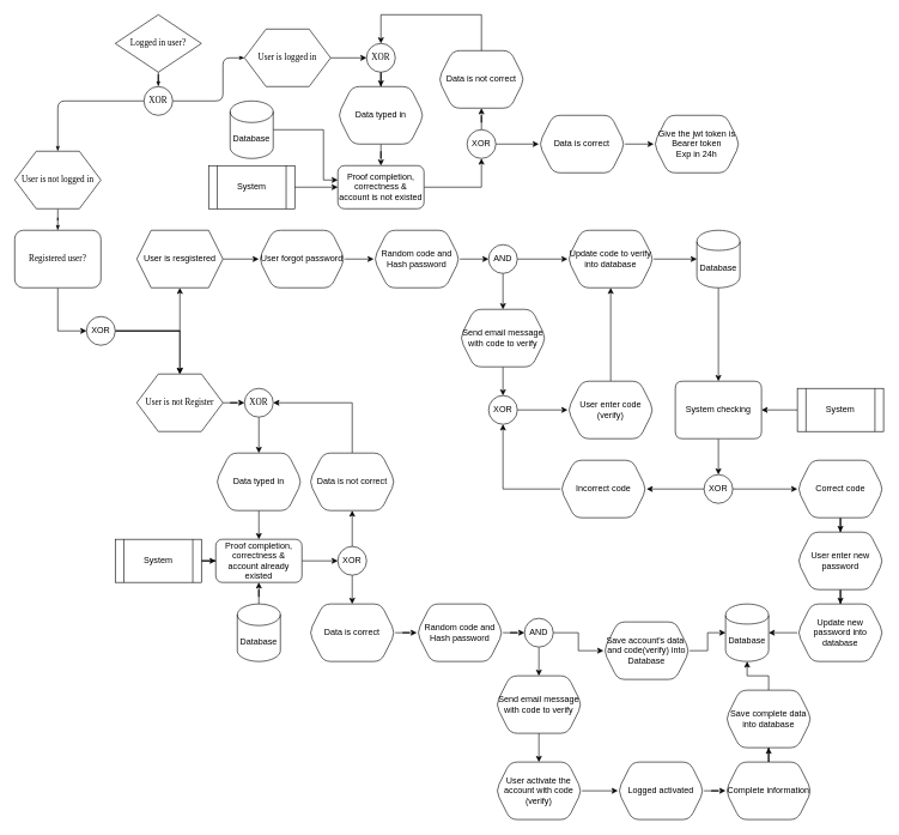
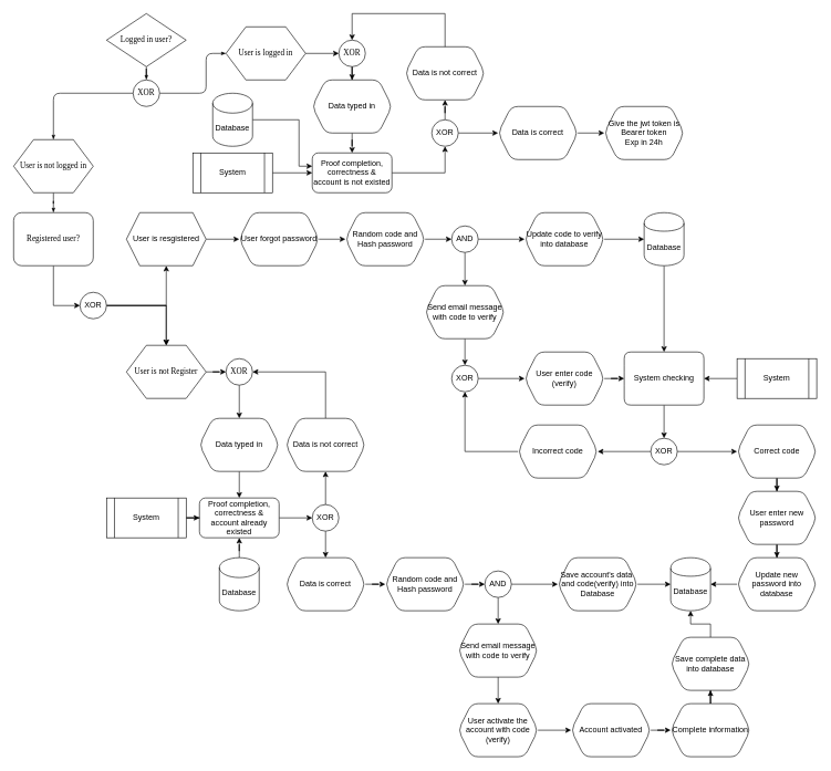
  <mxCell id="0" />
  <mxCell id="1" parent="0" />
  <mxCell id="2" style="edgeStyle=orthogonalEdgeStyle;rounded=1;html=1;labelBackgroundColor=none;startArrow=none;startFill=0;startSize=5;endArrow=classicThin;endFill=1;endSize=5;jettySize=auto;orthogonalLoop=1;strokeWidth=1;fontFamily=Verdana;fontSize=8" parent="1" source="3" target="6" edge="1"><mxGeometry relative="1" as="geometry" /></mxCell>
  <mxCell id="3" value="Logged in user?" style="rhombus;whiteSpace=wrap;html=1;shadow=0;labelBackgroundColor=none;strokeWidth=1;fontFamily=Verdana;fontSize=12;align=center;" parent="1" vertex="1"><mxGeometry x="160" y="20" width="120" height="80" as="geometry" /></mxCell>
  <mxCell id="4" style="edgeStyle=orthogonalEdgeStyle;rounded=1;html=1;labelBackgroundColor=none;startArrow=none;startFill=0;startSize=5;endArrow=classicThin;endFill=1;endSize=5;jettySize=auto;orthogonalLoop=1;strokeWidth=1;fontFamily=Verdana;fontSize=8" parent="1" source="6" target="10" edge="1"><mxGeometry relative="1" as="geometry"><Array as="points"><mxPoint x="310" y="140" /><mxPoint x="310" y="80" /></Array></mxGeometry></mxCell>
  <mxCell id="5" style="edgeStyle=orthogonalEdgeStyle;rounded=1;html=1;labelBackgroundColor=none;startArrow=none;startFill=0;startSize=5;endArrow=classicThin;endFill=1;endSize=5;jettySize=auto;orthogonalLoop=1;strokeWidth=1;fontFamily=Verdana;fontSize=8" parent="1" source="6" target="8" edge="1"><mxGeometry relative="1" as="geometry" /></mxCell>
  <mxCell id="6" value="XOR" style="ellipse;whiteSpace=wrap;html=1;rounded=1;shadow=0;labelBackgroundColor=none;strokeWidth=1;fontFamily=Verdana;fontSize=12;align=center;" parent="1" vertex="1"><mxGeometry x="200" y="120" width="40" height="40" as="geometry" /></mxCell>
  <mxCell id="7" style="edgeStyle=orthogonalEdgeStyle;rounded=1;html=1;labelBackgroundColor=none;startArrow=none;startFill=0;startSize=5;endArrow=classicThin;endFill=1;endSize=5;jettySize=auto;orthogonalLoop=1;strokeWidth=1;fontFamily=Verdana;fontSize=8" parent="1" source="8" target="12" edge="1"><mxGeometry relative="1" as="geometry" /></mxCell>
  <mxCell id="8" value="User is not logged in" style="shape=hexagon;perimeter=hexagonPerimeter;whiteSpace=wrap;html=1;rounded=0;shadow=0;labelBackgroundColor=none;strokeWidth=1;fontFamily=Verdana;fontSize=12;align=center;" parent="1" vertex="1"><mxGeometry x="20" y="210" width="120" height="80" as="geometry" /></mxCell>
  <mxCell id="9" value="" style="edgeStyle=orthogonalEdgeStyle;rounded=0;orthogonalLoop=1;jettySize=auto;html=1;" edge="1" parent="1" source="10" target="89"><mxGeometry relative="1" as="geometry" /></mxCell>
  <mxCell id="10" value="User is logged in" style="shape=hexagon;perimeter=hexagonPerimeter;whiteSpace=wrap;html=1;rounded=0;shadow=0;labelBackgroundColor=none;strokeWidth=1;fontFamily=Verdana;fontSize=12;align=center;" parent="1" vertex="1"><mxGeometry x="340" y="40" width="120" height="80" as="geometry" /></mxCell>
  <mxCell id="11" value="" style="edgeStyle=orthogonalEdgeStyle;rounded=0;orthogonalLoop=1;jettySize=auto;html=1;" parent="1" source="12" target="18" edge="1"><mxGeometry relative="1" as="geometry"><Array as="points"><mxPoint x="80" y="460" /></Array></mxGeometry></mxCell>
  <mxCell id="12" value="Registered user?" style="rounded=1;whiteSpace=wrap;html=1;shadow=0;labelBackgroundColor=none;strokeWidth=1;fontFamily=Verdana;fontSize=12;align=center;" parent="1" vertex="1"><mxGeometry x="20" y="320" width="120" height="80" as="geometry" /></mxCell>
  <mxCell id="13" value="" style="edgeStyle=orthogonalEdgeStyle;rounded=0;orthogonalLoop=1;jettySize=auto;html=1;" parent="1" source="14" target="22" edge="1"><mxGeometry relative="1" as="geometry" /></mxCell>
  <mxCell id="14" value="User is not Register" style="shape=hexagon;perimeter=hexagonPerimeter;whiteSpace=wrap;html=1;rounded=0;shadow=0;labelBackgroundColor=none;strokeWidth=1;fontFamily=Verdana;fontSize=12;align=center;" parent="1" vertex="1"><mxGeometry x="190" y="520" width="120" height="80" as="geometry" /></mxCell>
  <mxCell id="15" value="" style="edgeStyle=orthogonalEdgeStyle;rounded=0;orthogonalLoop=1;jettySize=auto;html=1;" parent="1" source="18" target="14" edge="1"><mxGeometry relative="1" as="geometry" /></mxCell>
  <mxCell id="16" value="" style="edgeStyle=orthogonalEdgeStyle;rounded=0;orthogonalLoop=1;jettySize=auto;html=1;" parent="1" source="18" target="20" edge="1"><mxGeometry relative="1" as="geometry" /></mxCell>
  <mxCell id="17" value="" style="edgeStyle=orthogonalEdgeStyle;rounded=0;orthogonalLoop=1;jettySize=auto;html=1;" parent="1" source="18" target="14" edge="1"><mxGeometry relative="1" as="geometry" /></mxCell>
  <mxCell id="18" value="XOR" style="ellipse;whiteSpace=wrap;html=1;" parent="1" vertex="1"><mxGeometry x="120" y="440" width="40" height="40" as="geometry" /></mxCell>
  <mxCell id="19" value="" style="edgeStyle=orthogonalEdgeStyle;rounded=0;orthogonalLoop=1;jettySize=auto;html=1;" parent="1" source="20" target="51" edge="1"><mxGeometry relative="1" as="geometry" /></mxCell>
  <mxCell id="20" value="User is resgistered" style="shape=hexagon;perimeter=hexagonPerimeter2;whiteSpace=wrap;html=1;fixedSize=1;" parent="1" vertex="1"><mxGeometry x="190" y="320" width="120" height="80" as="geometry" /></mxCell>
  <mxCell id="21" value="" style="edgeStyle=orthogonalEdgeStyle;rounded=0;orthogonalLoop=1;jettySize=auto;html=1;" parent="1" source="22" target="24" edge="1"><mxGeometry relative="1" as="geometry" /></mxCell>
  <mxCell id="22" value="XOR" style="ellipse;whiteSpace=wrap;html=1;rounded=0;shadow=0;fontFamily=Verdana;strokeWidth=1;" parent="1" vertex="1"><mxGeometry x="340" y="540" width="40" height="40" as="geometry" /></mxCell>
  <mxCell id="23" value="" style="edgeStyle=orthogonalEdgeStyle;rounded=0;orthogonalLoop=1;jettySize=auto;html=1;" parent="1" source="24" target="26" edge="1"><mxGeometry relative="1" as="geometry" /></mxCell>
  <mxCell id="24" value="Data typed in" style="shape=hexagon;perimeter=hexagonPerimeter2;whiteSpace=wrap;html=1;fixedSize=1;rounded=1;" parent="1" vertex="1"><mxGeometry x="300" y="630" width="120" height="80" as="geometry" /></mxCell>
  <mxCell id="25" value="" style="edgeStyle=orthogonalEdgeStyle;rounded=0;orthogonalLoop=1;jettySize=auto;html=1;" parent="1" source="26" target="29" edge="1"><mxGeometry relative="1" as="geometry" /></mxCell>
  <mxCell id="26" value="Proof completion, correctness &amp;amp; account already existed" style="whiteSpace=wrap;html=1;rounded=1;" parent="1" vertex="1"><mxGeometry x="300" y="750" width="120" height="60" as="geometry" /></mxCell>
  <mxCell id="27" value="" style="edgeStyle=orthogonalEdgeStyle;rounded=0;orthogonalLoop=1;jettySize=auto;html=1;" parent="1" source="29" target="31" edge="1"><mxGeometry relative="1" as="geometry" /></mxCell>
  <mxCell id="28" value="" style="edgeStyle=orthogonalEdgeStyle;rounded=0;orthogonalLoop=1;jettySize=auto;html=1;" parent="1" source="29" target="33" edge="1"><mxGeometry relative="1" as="geometry" /></mxCell>
  <mxCell id="29" value="XOR" style="ellipse;whiteSpace=wrap;html=1;rounded=1;" parent="1" vertex="1"><mxGeometry x="470" y="760" width="40" height="40" as="geometry" /></mxCell>
  <mxCell id="30" value="" style="edgeStyle=orthogonalEdgeStyle;rounded=0;orthogonalLoop=1;jettySize=auto;html=1;entryX=1;entryY=0.5;entryDx=0;entryDy=0;" parent="1" source="31" target="22" edge="1"><mxGeometry relative="1" as="geometry"><mxPoint x="490" y="650" as="targetPoint" /><Array as="points"><mxPoint x="490" y="560" /></Array></mxGeometry></mxCell>
  <mxCell id="31" value="Data is not correct" style="shape=hexagon;perimeter=hexagonPerimeter2;whiteSpace=wrap;html=1;fixedSize=1;rounded=1;" parent="1" vertex="1"><mxGeometry x="430" y="630" width="120" height="80" as="geometry" /></mxCell>
  <mxCell id="32" value="" style="edgeStyle=orthogonalEdgeStyle;rounded=0;orthogonalLoop=1;jettySize=auto;html=1;" parent="1" source="33" target="41" edge="1"><mxGeometry relative="1" as="geometry" /></mxCell>
  <mxCell id="33" value="Data is correct" style="shape=hexagon;perimeter=hexagonPerimeter2;whiteSpace=wrap;html=1;fixedSize=1;rounded=1;" parent="1" vertex="1"><mxGeometry x="430" y="840" width="120" height="80" as="geometry" /></mxCell>
  <mxCell id="34" value="" style="edgeStyle=orthogonalEdgeStyle;rounded=0;orthogonalLoop=1;jettySize=auto;html=1;" parent="1" source="36" target="43" edge="1"><mxGeometry relative="1" as="geometry" /></mxCell>
  <mxCell id="35" value="" style="edgeStyle=orthogonalEdgeStyle;rounded=0;orthogonalLoop=1;jettySize=auto;html=1;" parent="1" source="36" target="45" edge="1"><mxGeometry relative="1" as="geometry" /></mxCell>
  <mxCell id="36" value="AND" style="ellipse;whiteSpace=wrap;html=1;rounded=1;" parent="1" vertex="1"><mxGeometry x="730" y="860" width="40" height="40" as="geometry" /></mxCell>
  <mxCell id="37" value="Database" style="shape=cylinder;whiteSpace=wrap;html=1;boundedLbl=1;backgroundOutline=1;rounded=1;" parent="1" vertex="1"><mxGeometry x="1010" y="840" width="60" height="80" as="geometry" /></mxCell>
  <mxCell id="38" value="" style="edgeStyle=orthogonalEdgeStyle;rounded=0;orthogonalLoop=1;jettySize=auto;html=1;" parent="1" source="39" target="26" edge="1"><mxGeometry relative="1" as="geometry" /></mxCell>
  <mxCell id="39" value="Database" style="shape=cylinder3;whiteSpace=wrap;html=1;boundedLbl=1;backgroundOutline=1;size=15;" parent="1" vertex="1"><mxGeometry x="330" y="840" width="60" height="80" as="geometry" /></mxCell>
  <mxCell id="40" value="" style="edgeStyle=orthogonalEdgeStyle;rounded=0;orthogonalLoop=1;jettySize=auto;html=1;" parent="1" source="41" target="36" edge="1"><mxGeometry relative="1" as="geometry" /></mxCell>
  <mxCell id="41" value="Random code and Hash password" style="shape=hexagon;perimeter=hexagonPerimeter2;whiteSpace=wrap;html=1;fixedSize=1;rounded=1;" parent="1" vertex="1"><mxGeometry x="580" y="840" width="120" height="80" as="geometry" /></mxCell>
  <mxCell id="42" value="" style="edgeStyle=orthogonalEdgeStyle;rounded=0;orthogonalLoop=1;jettySize=auto;html=1;" parent="1" source="43" target="37" edge="1"><mxGeometry relative="1" as="geometry" /></mxCell>
- <mxCell id="43" value="Save account's data&amp;nbsp; and code(verify) into Database " style="shape=hexagon;perimeter=hexagonPerimeter2;whiteSpace=wrap;html=1;fixedSize=1;rounded=1;" parent="1" vertex="1"><mxGeometry x="840" y="865" width="120" height="80" as="geometry" /></mxCell>
+ <mxCell id="43" value="Save account's data&amp;nbsp; and code(verify) into Database " style="shape=hexagon;perimeter=hexagonPerimeter2;whiteSpace=wrap;html=1;fixedSize=1;rounded=1;" parent="1" vertex="1"><mxGeometry x="840" y="840" width="120" height="80" as="geometry" /></mxCell>
  <mxCell id="44" value="" style="edgeStyle=orthogonalEdgeStyle;rounded=0;orthogonalLoop=1;jettySize=auto;html=1;" parent="1" source="45" target="47" edge="1"><mxGeometry relative="1" as="geometry" /></mxCell>
  <mxCell id="45" value="Send email message with code to verify" style="shape=hexagon;perimeter=hexagonPerimeter2;whiteSpace=wrap;html=1;fixedSize=1;rounded=1;" parent="1" vertex="1"><mxGeometry x="690" y="940" width="120" height="80" as="geometry" /></mxCell>
  <mxCell id="46" value="" style="edgeStyle=orthogonalEdgeStyle;rounded=0;orthogonalLoop=1;jettySize=auto;html=1;" parent="1" source="47" target="49" edge="1"><mxGeometry relative="1" as="geometry" /></mxCell>
  <mxCell id="47" value="User activate the account with code (verify)" style="shape=hexagon;perimeter=hexagonPerimeter2;whiteSpace=wrap;html=1;fixedSize=1;rounded=1;" parent="1" vertex="1"><mxGeometry x="690" y="1060" width="120" height="80" as="geometry" /></mxCell>
  <mxCell id="48" value="" style="edgeStyle=orthogonalEdgeStyle;rounded=0;orthogonalLoop=1;jettySize=auto;html=1;" edge="1" parent="1" source="49" target="85"><mxGeometry relative="1" as="geometry" /></mxCell>
- <mxCell id="49" value="Logged activated" style="shape=hexagon;perimeter=hexagonPerimeter2;whiteSpace=wrap;html=1;fixedSize=1;rounded=1;" parent="1" vertex="1"><mxGeometry x="860" y="1060" width="120" height="80" as="geometry" /></mxCell>
+ <mxCell id="49" value="Account activated" style="shape=hexagon;perimeter=hexagonPerimeter2;whiteSpace=wrap;html=1;fixedSize=1;rounded=1;" parent="1" vertex="1"><mxGeometry x="860" y="1060" width="120" height="80" as="geometry" /></mxCell>
  <mxCell id="50" value="" style="edgeStyle=orthogonalEdgeStyle;rounded=0;orthogonalLoop=1;jettySize=auto;html=1;entryX=0;entryY=0.5;entryDx=0;entryDy=0;" parent="1" source="51" target="53" edge="1"><mxGeometry relative="1" as="geometry"><mxPoint x="550" y="360" as="targetPoint" /></mxGeometry></mxCell>
  <mxCell id="51" value="User forgot password" style="shape=hexagon;perimeter=hexagonPerimeter2;whiteSpace=wrap;html=1;fixedSize=1;rounded=1;" parent="1" vertex="1"><mxGeometry x="360" y="320" width="120" height="80" as="geometry" /></mxCell>
  <mxCell id="52" value="" style="edgeStyle=orthogonalEdgeStyle;rounded=0;orthogonalLoop=1;jettySize=auto;html=1;" parent="1" source="53" target="56" edge="1"><mxGeometry relative="1" as="geometry" /></mxCell>
  <mxCell id="53" value="Random code and Hash password" style="shape=hexagon;perimeter=hexagonPerimeter2;whiteSpace=wrap;html=1;fixedSize=1;rounded=1;" parent="1" vertex="1"><mxGeometry x="520" y="320" width="120" height="80" as="geometry" /></mxCell>
  <mxCell id="54" value="" style="edgeStyle=orthogonalEdgeStyle;rounded=0;orthogonalLoop=1;jettySize=auto;html=1;" parent="1" source="56" target="60" edge="1"><mxGeometry relative="1" as="geometry" /></mxCell>
  <mxCell id="55" value="" style="edgeStyle=orthogonalEdgeStyle;rounded=0;orthogonalLoop=1;jettySize=auto;html=1;" parent="1" source="56" target="62" edge="1"><mxGeometry relative="1" as="geometry" /></mxCell>
  <mxCell id="56" value="AND" style="ellipse;whiteSpace=wrap;html=1;rounded=1;" parent="1" vertex="1"><mxGeometry x="680" y="340" width="40" height="40" as="geometry" /></mxCell>
  <mxCell id="57" value="" style="edgeStyle=orthogonalEdgeStyle;rounded=0;orthogonalLoop=1;jettySize=auto;html=1;" parent="1" source="58" target="66" edge="1"><mxGeometry relative="1" as="geometry" /></mxCell>
  <mxCell id="58" value="Database" style="shape=cylinder;whiteSpace=wrap;html=1;boundedLbl=1;backgroundOutline=1;rounded=1;" parent="1" vertex="1"><mxGeometry x="970" y="320" width="60" height="80" as="geometry" /></mxCell>
  <mxCell id="59" value="" style="edgeStyle=orthogonalEdgeStyle;rounded=0;orthogonalLoop=1;jettySize=auto;html=1;" parent="1" source="60" target="58" edge="1"><mxGeometry relative="1" as="geometry" /></mxCell>
  <mxCell id="60" value="Update code to verify into database" style="shape=hexagon;perimeter=hexagonPerimeter2;whiteSpace=wrap;html=1;fixedSize=1;rounded=1;" parent="1" vertex="1"><mxGeometry x="790" y="320" width="120" height="80" as="geometry" /></mxCell>
  <mxCell id="61" value="" style="edgeStyle=orthogonalEdgeStyle;rounded=0;orthogonalLoop=1;jettySize=auto;html=1;" parent="1" source="62" target="68" edge="1"><mxGeometry relative="1" as="geometry" /></mxCell>
  <mxCell id="62" value="Send email message with code to verify" style="shape=hexagon;perimeter=hexagonPerimeter2;whiteSpace=wrap;html=1;fixedSize=1;rounded=1;" parent="1" vertex="1"><mxGeometry x="640" y="430" width="120" height="80" as="geometry" /></mxCell>
- <mxCell id="63" value="" style="edgeStyle=orthogonalEdgeStyle;rounded=0;orthogonalLoop=1;jettySize=auto;html=1;" parent="1" source="64" target="60" edge="1"><mxGeometry relative="1" as="geometry" /></mxCell>
+ <mxCell id="63" value="" style="edgeStyle=orthogonalEdgeStyle;rounded=0;orthogonalLoop=1;jettySize=auto;html=1;" parent="1" source="64" target="66" edge="1"><mxGeometry relative="1" as="geometry" /></mxCell>
  <mxCell id="64" value="User enter code (verify)" style="shape=hexagon;perimeter=hexagonPerimeter2;whiteSpace=wrap;html=1;fixedSize=1;rounded=1;" parent="1" vertex="1"><mxGeometry x="790" y="530" width="120" height="80" as="geometry" /></mxCell>
  <mxCell id="65" value="" style="edgeStyle=orthogonalEdgeStyle;rounded=0;orthogonalLoop=1;jettySize=auto;html=1;" parent="1" source="66" target="75" edge="1"><mxGeometry relative="1" as="geometry" /></mxCell>
  <mxCell id="66" value="System checking" style="shape=hexagon;perimeter=hexagonPerimeter2;whiteSpace=wrap;html=1;fixedSize=1;rounded=1;size=0;" parent="1" vertex="1"><mxGeometry x="940" y="530" width="120" height="80" as="geometry" /></mxCell>
  <mxCell id="67" value="" style="edgeStyle=orthogonalEdgeStyle;rounded=0;orthogonalLoop=1;jettySize=auto;html=1;" parent="1" source="68" target="64" edge="1"><mxGeometry relative="1" as="geometry" /></mxCell>
  <mxCell id="68" value="XOR" style="ellipse;whiteSpace=wrap;html=1;rounded=1;" parent="1" vertex="1"><mxGeometry x="680" y="550" width="40" height="40" as="geometry" /></mxCell>
  <mxCell id="69" value="" style="edgeStyle=orthogonalEdgeStyle;rounded=0;orthogonalLoop=1;jettySize=auto;html=1;" parent="1" source="70" target="68" edge="1"><mxGeometry relative="1" as="geometry" /></mxCell>
  <mxCell id="70" value="Incorrect code" style="shape=hexagon;perimeter=hexagonPerimeter2;whiteSpace=wrap;html=1;fixedSize=1;rounded=1;" parent="1" vertex="1"><mxGeometry x="780" y="640" width="120" height="80" as="geometry" /></mxCell>
  <mxCell id="71" value="" style="edgeStyle=orthogonalEdgeStyle;rounded=0;orthogonalLoop=1;jettySize=auto;html=1;" parent="1" source="72" target="66" edge="1"><mxGeometry relative="1" as="geometry" /></mxCell>
  <mxCell id="72" value="System" style="shape=process;whiteSpace=wrap;html=1;backgroundOutline=1;" parent="1" vertex="1"><mxGeometry x="1110" y="540" width="120" height="60" as="geometry" /></mxCell>
  <mxCell id="73" value="" style="edgeStyle=orthogonalEdgeStyle;rounded=0;orthogonalLoop=1;jettySize=auto;html=1;" parent="1" source="75" target="70" edge="1"><mxGeometry relative="1" as="geometry" /></mxCell>
  <mxCell id="74" value="" style="edgeStyle=orthogonalEdgeStyle;rounded=0;orthogonalLoop=1;jettySize=auto;html=1;" parent="1" source="75" target="77" edge="1"><mxGeometry relative="1" as="geometry" /></mxCell>
  <mxCell id="75" value="XOR" style="ellipse;whiteSpace=wrap;html=1;rounded=1;" parent="1" vertex="1"><mxGeometry x="980" y="660" width="40" height="40" as="geometry" /></mxCell>
  <mxCell id="76" value="" style="edgeStyle=orthogonalEdgeStyle;rounded=0;orthogonalLoop=1;jettySize=auto;html=1;" parent="1" source="77" target="79" edge="1"><mxGeometry relative="1" as="geometry" /></mxCell>
  <mxCell id="77" value="Correct code" style="shape=hexagon;perimeter=hexagonPerimeter2;whiteSpace=wrap;html=1;fixedSize=1;rounded=1;" parent="1" vertex="1"><mxGeometry x="1110" y="640" width="120" height="80" as="geometry" /></mxCell>
  <mxCell id="78" value="" style="edgeStyle=orthogonalEdgeStyle;rounded=0;orthogonalLoop=1;jettySize=auto;html=1;" parent="1" source="79" target="81" edge="1"><mxGeometry relative="1" as="geometry" /></mxCell>
  <mxCell id="79" value="User enter new password" style="shape=hexagon;perimeter=hexagonPerimeter2;whiteSpace=wrap;html=1;fixedSize=1;rounded=1;" parent="1" vertex="1"><mxGeometry x="1110" y="740" width="120" height="80" as="geometry" /></mxCell>
  <mxCell id="80" value="" style="edgeStyle=orthogonalEdgeStyle;rounded=0;orthogonalLoop=1;jettySize=auto;html=1;" parent="1" source="81" target="37" edge="1"><mxGeometry relative="1" as="geometry" /></mxCell>
  <mxCell id="81" value="Update new password into database" style="shape=hexagon;perimeter=hexagonPerimeter2;whiteSpace=wrap;html=1;fixedSize=1;rounded=1;" parent="1" vertex="1"><mxGeometry x="1110" y="840" width="120" height="80" as="geometry" /></mxCell>
  <mxCell id="82" value="" style="edgeStyle=orthogonalEdgeStyle;rounded=0;orthogonalLoop=1;jettySize=auto;html=1;" edge="1" parent="1" source="83" target="26"><mxGeometry relative="1" as="geometry" /></mxCell>
  <mxCell id="83" value="System" style="shape=process;whiteSpace=wrap;html=1;backgroundOutline=1;" vertex="1" parent="1"><mxGeometry x="160" y="750" width="120" height="60" as="geometry" /></mxCell>
  <mxCell id="84" value="" style="edgeStyle=orthogonalEdgeStyle;rounded=0;orthogonalLoop=1;jettySize=auto;html=1;" edge="1" parent="1" source="85" target="87"><mxGeometry relative="1" as="geometry" /></mxCell>
  <mxCell id="85" value="Complete information" style="shape=hexagon;perimeter=hexagonPerimeter2;whiteSpace=wrap;html=1;fixedSize=1;rounded=1;" vertex="1" parent="1"><mxGeometry x="1010" y="1060" width="120" height="80" as="geometry" /></mxCell>
  <mxCell id="86" value="" style="edgeStyle=orthogonalEdgeStyle;rounded=0;orthogonalLoop=1;jettySize=auto;html=1;" edge="1" parent="1" source="87" target="37"><mxGeometry relative="1" as="geometry" /></mxCell>
  <mxCell id="87" value="Save complete data into database" style="shape=hexagon;perimeter=hexagonPerimeter2;whiteSpace=wrap;html=1;fixedSize=1;rounded=1;" vertex="1" parent="1"><mxGeometry x="1010" y="960" width="120" height="80" as="geometry" /></mxCell>
  <mxCell id="88" value="" style="edgeStyle=orthogonalEdgeStyle;rounded=0;orthogonalLoop=1;jettySize=auto;html=1;" edge="1" parent="1" source="89" target="91"><mxGeometry relative="1" as="geometry" /></mxCell>
  <mxCell id="89" value="XOR" style="ellipse;whiteSpace=wrap;html=1;rounded=0;shadow=0;fontFamily=Verdana;strokeWidth=1;" vertex="1" parent="1"><mxGeometry x="510" y="60" width="40" height="40" as="geometry" /></mxCell>
  <mxCell id="90" value="" style="edgeStyle=orthogonalEdgeStyle;rounded=0;orthogonalLoop=1;jettySize=auto;html=1;" edge="1" parent="1" source="91" target="93"><mxGeometry relative="1" as="geometry" /></mxCell>
  <mxCell id="91" value="Data typed in" style="shape=hexagon;perimeter=hexagonPerimeter2;whiteSpace=wrap;html=1;fixedSize=1;rounded=1;" vertex="1" parent="1"><mxGeometry x="470" y="120" width="120" height="80" as="geometry" /></mxCell>
  <mxCell id="92" value="" style="edgeStyle=orthogonalEdgeStyle;rounded=0;orthogonalLoop=1;jettySize=auto;html=1;" edge="1" parent="1" source="93" target="96"><mxGeometry relative="1" as="geometry" /></mxCell>
  <mxCell id="93" value="Proof completion, correctness &amp;amp; account is not existed" style="whiteSpace=wrap;html=1;rounded=1;" vertex="1" parent="1"><mxGeometry x="470" y="230" width="120" height="60" as="geometry" /></mxCell>
  <mxCell id="94" value="" style="edgeStyle=orthogonalEdgeStyle;rounded=0;orthogonalLoop=1;jettySize=auto;html=1;" edge="1" parent="1" source="96" target="97"><mxGeometry relative="1" as="geometry" /></mxCell>
  <mxCell id="95" value="" style="edgeStyle=orthogonalEdgeStyle;rounded=0;orthogonalLoop=1;jettySize=auto;html=1;" edge="1" parent="1" source="96" target="99"><mxGeometry relative="1" as="geometry" /></mxCell>
  <mxCell id="96" value="XOR" style="ellipse;whiteSpace=wrap;html=1;rounded=1;" vertex="1" parent="1"><mxGeometry x="650" y="180" width="40" height="40" as="geometry" /></mxCell>
  <mxCell id="97" value="Data is not correct" style="shape=hexagon;perimeter=hexagonPerimeter2;whiteSpace=wrap;html=1;fixedSize=1;rounded=1;" vertex="1" parent="1"><mxGeometry x="610" y="70" width="120" height="80" as="geometry" /></mxCell>
  <mxCell id="98" value="" style="edgeStyle=orthogonalEdgeStyle;rounded=0;orthogonalLoop=1;jettySize=auto;html=1;" edge="1" parent="1" source="99" target="104"><mxGeometry relative="1" as="geometry" /></mxCell>
  <mxCell id="99" value="Data is correct" style="shape=hexagon;perimeter=hexagonPerimeter2;whiteSpace=wrap;html=1;fixedSize=1;rounded=1;" vertex="1" parent="1"><mxGeometry x="750" y="160" width="120" height="80" as="geometry" /></mxCell>
  <mxCell id="100" value="" style="edgeStyle=orthogonalEdgeStyle;rounded=0;orthogonalLoop=1;jettySize=auto;html=1;" edge="1" parent="1" source="101" target="93"><mxGeometry relative="1" as="geometry"><Array as="points"><mxPoint x="450" y="180" /><mxPoint x="450" y="250" /></Array></mxGeometry></mxCell>
  <mxCell id="101" value="Database" style="shape=cylinder3;whiteSpace=wrap;html=1;boundedLbl=1;backgroundOutline=1;size=15;" vertex="1" parent="1"><mxGeometry x="320" y="140" width="60" height="80" as="geometry" /></mxCell>
  <mxCell id="102" value="" style="edgeStyle=orthogonalEdgeStyle;rounded=0;orthogonalLoop=1;jettySize=auto;html=1;" edge="1" parent="1" source="103" target="93"><mxGeometry relative="1" as="geometry" /></mxCell>
  <mxCell id="103" value="System" style="shape=process;whiteSpace=wrap;html=1;backgroundOutline=1;" vertex="1" parent="1"><mxGeometry x="290" y="230" width="120" height="60" as="geometry" /></mxCell>
  <mxCell id="104" value="Give the jwt token is Bearer token&lt;br&gt;Exp in 24h" style="shape=hexagon;perimeter=hexagonPerimeter2;whiteSpace=wrap;html=1;fixedSize=1;rounded=1;" vertex="1" parent="1"><mxGeometry x="910" y="160" width="120" height="80" as="geometry" /></mxCell>
  <mxCell id="105" value="" style="edgeStyle=orthogonalEdgeStyle;rounded=0;orthogonalLoop=1;jettySize=auto;html=1;exitX=0.5;exitY=0;exitDx=0;exitDy=0;entryX=0.5;entryY=0;entryDx=0;entryDy=0;" edge="1" parent="1" source="97" target="89"><mxGeometry relative="1" as="geometry"><mxPoint x="650" y="30" as="sourcePoint" /><mxPoint x="730" y="-10" as="targetPoint" /><Array as="points"><mxPoint x="670" y="20" /><mxPoint x="530" y="20" /></Array></mxGeometry></mxCell>
